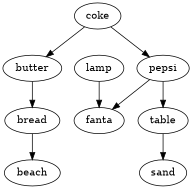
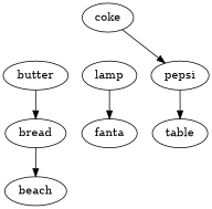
  digraph {
    coke
    butter
    pepsi
    bread
    fanta
    table
    beach
-   sand
    lamp
-   coke -> butter
    coke -> pepsi
    butter -> bread
-   pepsi -> fanta
    pepsi -> table
    bread -> beach
-   table -> sand
    lamp -> fanta
  }
